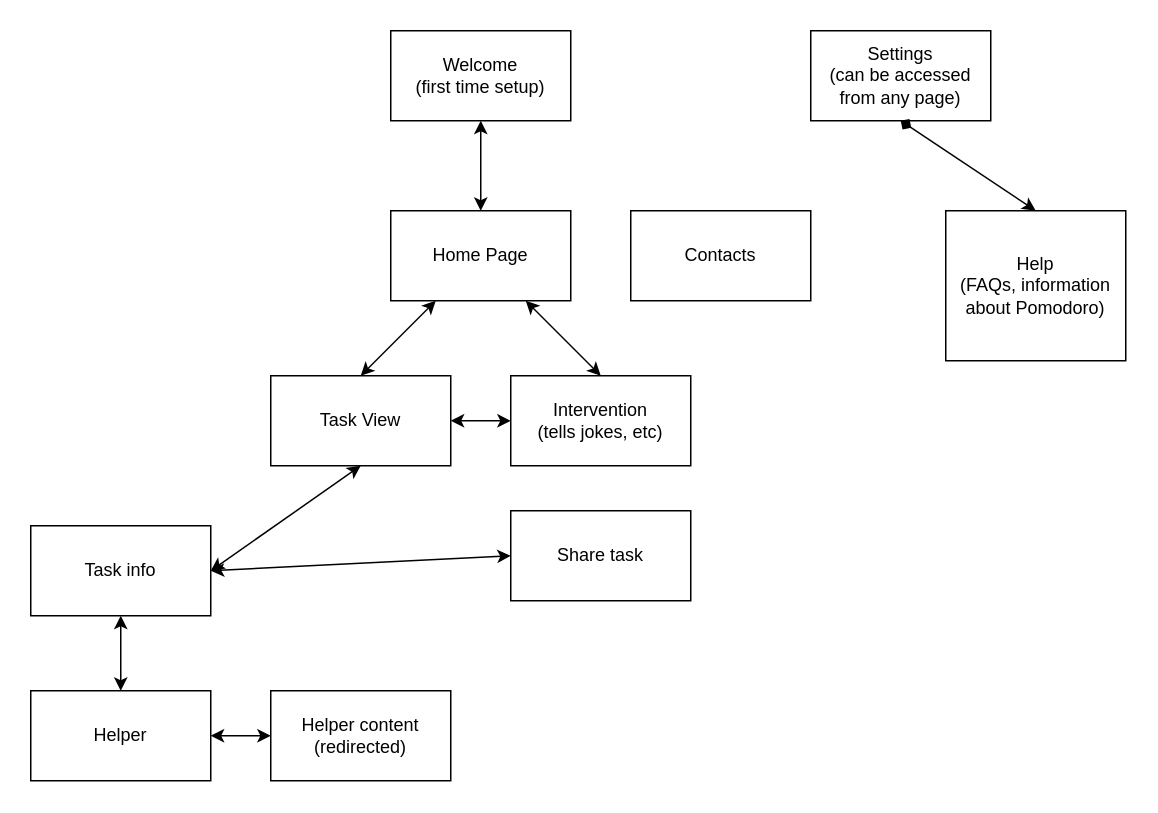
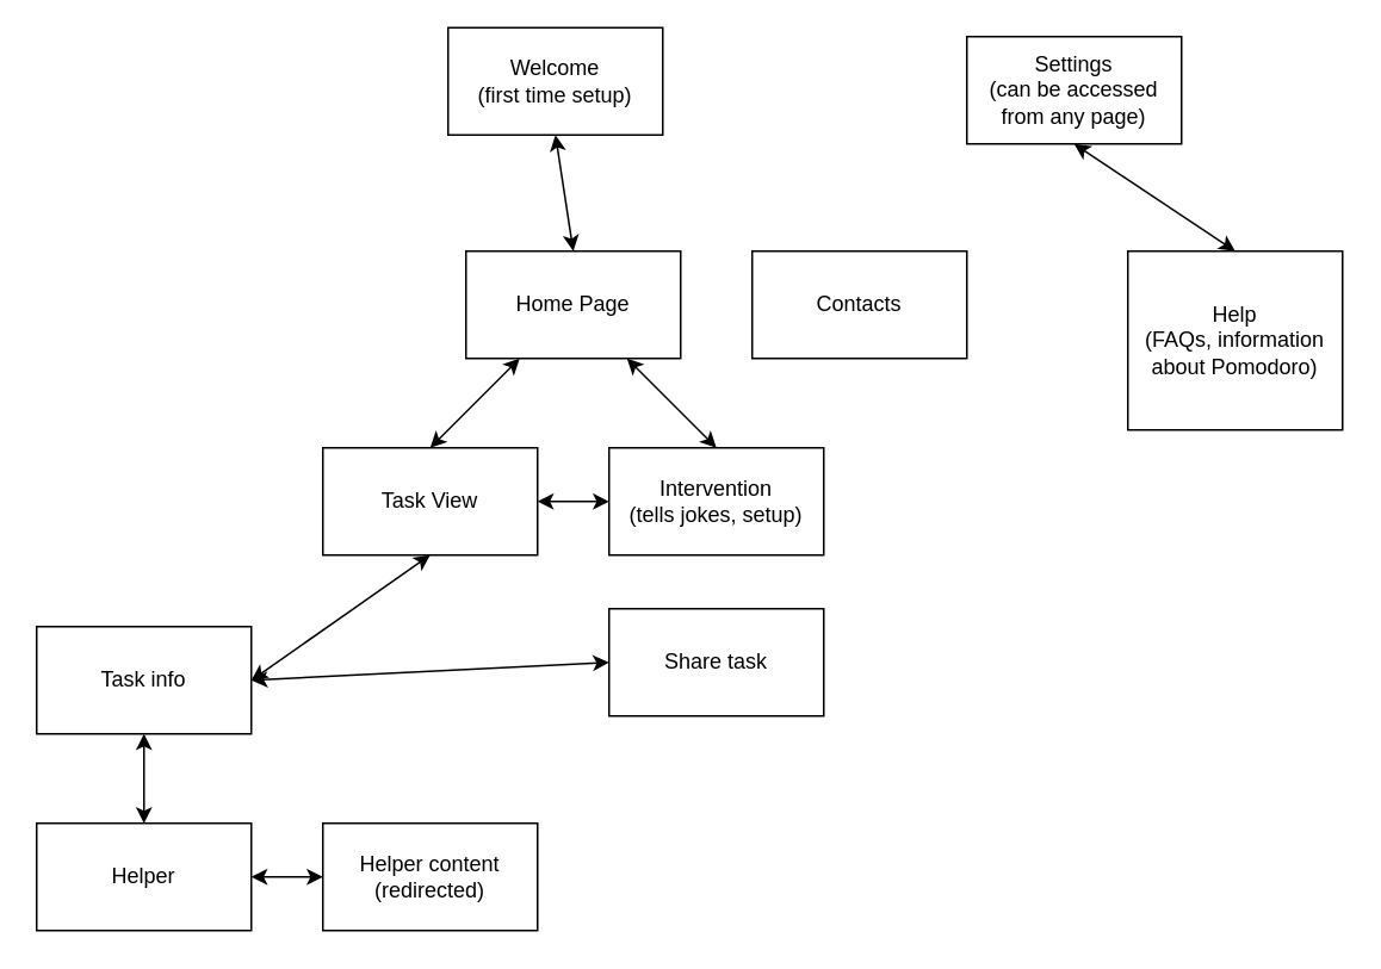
  <mxCell id="0" />
  <mxCell id="1" parent="0" />
- <mxCell id="2" value="&lt;div&gt;Welcome&lt;/div&gt;&lt;div&gt;(first time setup)&lt;br&gt;&lt;/div&gt;" style="rounded=0;whiteSpace=wrap;html=1;" vertex="1" parent="1"><mxGeometry x="260" y="20" width="120" height="60" as="geometry" /></mxCell>
+ <mxCell id="2" value="&lt;div&gt;Welcome&lt;/div&gt;&lt;div&gt;(first time setup)&lt;br&gt;&lt;/div&gt;" style="rounded=0;whiteSpace=wrap;html=1;" vertex="1" parent="1"><mxGeometry x="250" y="15" width="120" height="60" as="geometry" /></mxCell>
  <mxCell id="3" value="" style="endArrow=classic;startArrow=classic;html=1;rounded=0;entryX=0.5;entryY=1;entryDx=0;entryDy=0;" edge="1" parent="1" target="2"><mxGeometry width="50" height="50" relative="1" as="geometry"><mxPoint x="320" y="140" as="sourcePoint" /><mxPoint x="350" y="470" as="targetPoint" /></mxGeometry></mxCell>
  <mxCell id="4" value="&lt;div&gt;Home Page&lt;/div&gt;" style="rounded=0;whiteSpace=wrap;html=1;" vertex="1" parent="1"><mxGeometry x="260" y="140" width="120" height="60" as="geometry" /></mxCell>
  <mxCell id="5" value="" style="endArrow=classic;startArrow=classic;html=1;rounded=0;entryX=0.25;entryY=1;entryDx=0;entryDy=0;" edge="1" parent="1" target="4"><mxGeometry width="50" height="50" relative="1" as="geometry"><mxPoint x="240" y="250" as="sourcePoint" /><mxPoint x="350" y="470" as="targetPoint" /></mxGeometry></mxCell>
  <mxCell id="6" value="" style="endArrow=classic;startArrow=classic;html=1;rounded=0;entryX=0.75;entryY=1;entryDx=0;entryDy=0;" edge="1" parent="1" target="4"><mxGeometry width="50" height="50" relative="1" as="geometry"><mxPoint x="400" y="250" as="sourcePoint" /><mxPoint x="300" y="210" as="targetPoint" /></mxGeometry></mxCell>
- <mxCell id="7" value="&lt;div&gt;Intervention&lt;/div&gt;&lt;div&gt;(tells jokes, etc)&lt;br&gt;&lt;/div&gt;" style="rounded=0;whiteSpace=wrap;html=1;" vertex="1" parent="1"><mxGeometry x="340" y="250" width="120" height="60" as="geometry" /></mxCell>
+ <mxCell id="7" value="&lt;div&gt;Intervention&lt;/div&gt;&lt;div&gt;(tells jokes, setup)&lt;br&gt;&lt;/div&gt;" style="rounded=0;whiteSpace=wrap;html=1;" vertex="1" parent="1"><mxGeometry x="340" y="250" width="120" height="60" as="geometry" /></mxCell>
  <mxCell id="8" value="Task View" style="rounded=0;whiteSpace=wrap;html=1;" vertex="1" parent="1"><mxGeometry x="180" y="250" width="120" height="60" as="geometry" /></mxCell>
  <mxCell id="9" value="" style="endArrow=classic;startArrow=classic;html=1;rounded=0;entryX=0;entryY=0.5;entryDx=0;entryDy=0;exitX=1;exitY=0.5;exitDx=0;exitDy=0;" edge="1" parent="1" source="8" target="7"><mxGeometry width="50" height="50" relative="1" as="geometry"><mxPoint x="300" y="520" as="sourcePoint" /><mxPoint x="350" y="470" as="targetPoint" /></mxGeometry></mxCell>
  <mxCell id="10" value="&lt;div&gt;Share task&lt;/div&gt;" style="rounded=0;whiteSpace=wrap;html=1;" vertex="1" parent="1"><mxGeometry x="340" y="340" width="120" height="60" as="geometry" /></mxCell>
  <mxCell id="11" value="Task info" style="rounded=0;whiteSpace=wrap;html=1;" vertex="1" parent="1"><mxGeometry x="20" y="350" width="120" height="60" as="geometry" /></mxCell>
  <mxCell id="12" value="" style="endArrow=classic;startArrow=classic;html=1;rounded=0;exitX=1;exitY=0.5;exitDx=0;exitDy=0;" edge="1" parent="1" source="11"><mxGeometry width="50" height="50" relative="1" as="geometry"><mxPoint x="300" y="520" as="sourcePoint" /><mxPoint x="240" y="310" as="targetPoint" /></mxGeometry></mxCell>
  <mxCell id="13" value="" style="endArrow=classic;startArrow=classic;html=1;rounded=0;exitX=1;exitY=0.5;exitDx=0;exitDy=0;" edge="1" parent="1" source="11"><mxGeometry width="50" height="50" relative="1" as="geometry"><mxPoint x="300" y="520" as="sourcePoint" /><mxPoint x="340" y="370" as="targetPoint" /></mxGeometry></mxCell>
  <mxCell id="14" value="" style="endArrow=classic;startArrow=classic;html=1;rounded=0;entryX=0.5;entryY=1;entryDx=0;entryDy=0;" edge="1" parent="1" target="11"><mxGeometry width="50" height="50" relative="1" as="geometry"><mxPoint x="80" y="460" as="sourcePoint" /><mxPoint x="350" y="470" as="targetPoint" /></mxGeometry></mxCell>
  <mxCell id="15" value="Helper" style="rounded=0;whiteSpace=wrap;html=1;" vertex="1" parent="1"><mxGeometry x="20" y="460" width="120" height="60" as="geometry" /></mxCell>
  <mxCell id="16" value="&lt;div&gt;Helper content&lt;/div&gt;&lt;div&gt;(redirected)&lt;br&gt;&lt;/div&gt;" style="rounded=0;whiteSpace=wrap;html=1;" vertex="1" parent="1"><mxGeometry x="180" y="460" width="120" height="60" as="geometry" /></mxCell>
  <mxCell id="17" value="" style="endArrow=classic;startArrow=classic;html=1;rounded=0;exitX=1;exitY=0.5;exitDx=0;exitDy=0;" edge="1" parent="1" source="15"><mxGeometry width="50" height="50" relative="1" as="geometry"><mxPoint x="300" y="520" as="sourcePoint" /><mxPoint x="180" y="490" as="targetPoint" /></mxGeometry></mxCell>
  <mxCell id="18" value="&lt;div&gt;Settings&lt;/div&gt;&lt;div&gt;(can be accessed from any page)&lt;/div&gt;" style="rounded=0;whiteSpace=wrap;html=1;" vertex="1" parent="1"><mxGeometry x="540" y="20" width="120" height="60" as="geometry" /></mxCell>
  <mxCell id="19" value="&lt;div&gt;Contacts&lt;/div&gt;" style="rounded=0;whiteSpace=wrap;html=1;" vertex="1" parent="1"><mxGeometry x="420" y="140" width="120" height="60" as="geometry" /></mxCell>
  <mxCell id="20" value="&lt;div&gt;Help&lt;/div&gt;&lt;div&gt;(FAQs, information about Pomodoro)&lt;br&gt;&lt;/div&gt;" style="rounded=0;whiteSpace=wrap;html=1;" vertex="1" parent="1"><mxGeometry x="630" y="140" width="120" height="100" as="geometry" /></mxCell>
- <mxCell id="21" value="" style="endArrow=diamond;startArrow=classic;html=1;rounded=0;entryX=0.5;entryY=1;entryDx=0;entryDy=0;exitX=0.5;exitY=0;exitDx=0;exitDy=0;" edge="1" parent="1" source="20" target="18"><mxGeometry width="50" height="50" relative="1" as="geometry"><mxPoint x="300" y="520" as="sourcePoint" /><mxPoint x="350" y="470" as="targetPoint" /></mxGeometry></mxCell>
+ <mxCell id="21" value="" style="endArrow=classic;startArrow=classic;html=1;rounded=0;entryX=0.5;entryY=1;entryDx=0;entryDy=0;exitX=0.5;exitY=0;exitDx=0;exitDy=0;" edge="1" parent="1" source="20" target="18"><mxGeometry width="50" height="50" relative="1" as="geometry"><mxPoint x="300" y="520" as="sourcePoint" /><mxPoint x="350" y="470" as="targetPoint" /></mxGeometry></mxCell>
